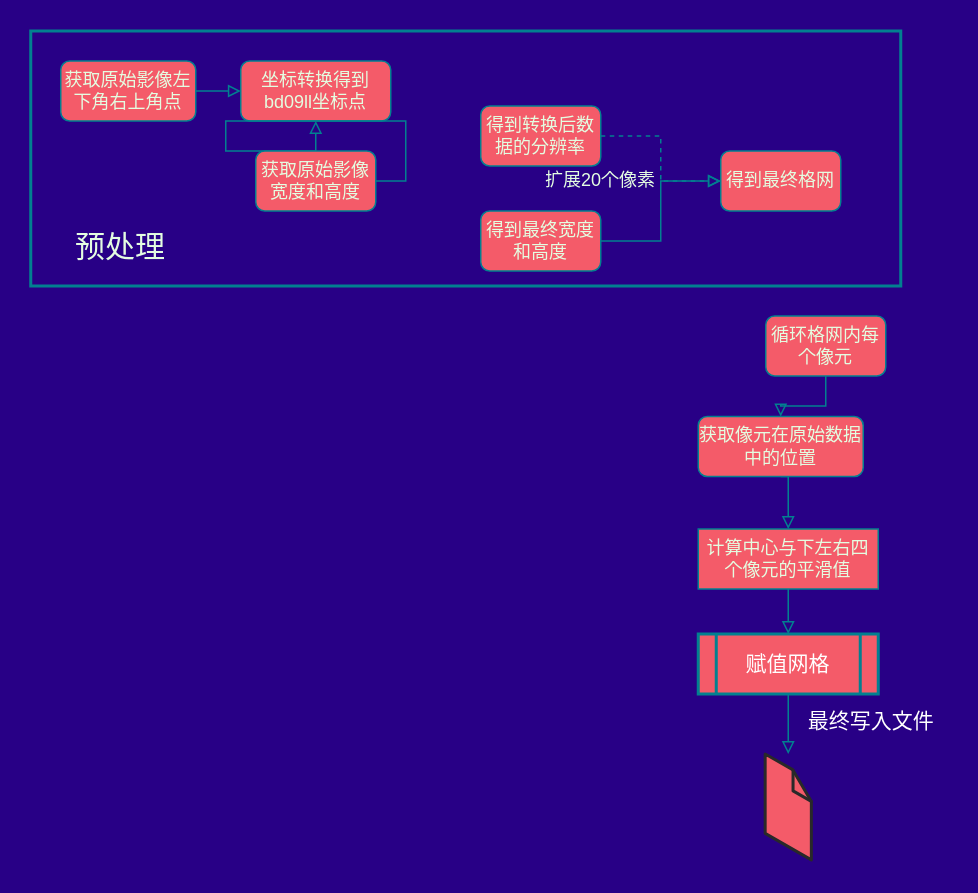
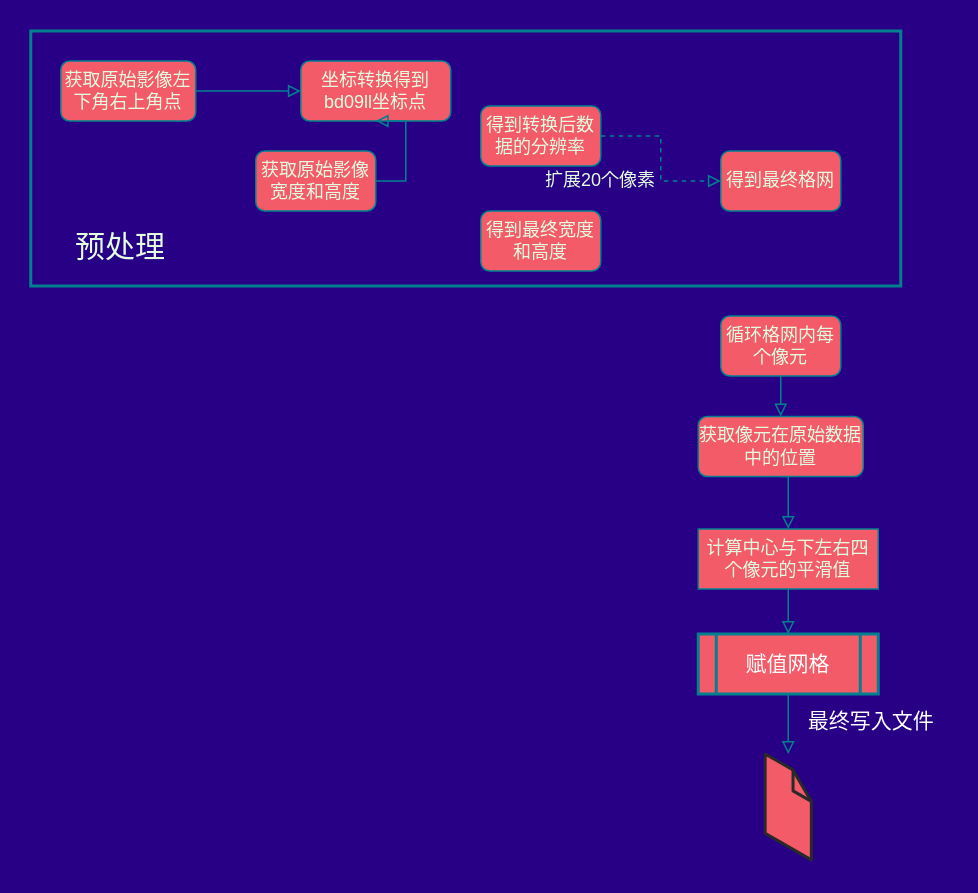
  <mxCell id="0" />
  <mxCell id="1" parent="0" />
  <mxCell id="2" value="" style="rounded=0;whiteSpace=wrap;html=1;sketch=0;strokeColor=#028090;fontColor=#E4FDE1;fillColor=none;strokeWidth=2;" vertex="1" parent="1"><mxGeometry x="20" y="20" width="580" height="170" as="geometry" /></mxCell>
  <mxCell id="3" style="edgeStyle=orthogonalEdgeStyle;rounded=0;orthogonalLoop=1;jettySize=auto;html=1;exitX=1;exitY=0.5;exitDx=0;exitDy=0;entryX=0;entryY=0.5;entryDx=0;entryDy=0;labelBackgroundColor=#114B5F;endArrow=block;endFill=0;strokeColor=#028090;fontColor=#E4FDE1;" edge="1" parent="1" source="4" target="5"><mxGeometry relative="1" as="geometry" /></mxCell>
  <mxCell id="4" value="获取原始影像左下角右上角点" style="rounded=1;whiteSpace=wrap;html=1;fontColor=#E4FDE1;fillColor=#F45B69;strokeColor=#028090;" vertex="1" parent="1"><mxGeometry x="40" y="40" width="90" height="40" as="geometry" /></mxCell>
- <mxCell id="5" value="坐标转换得到bd09ll坐标点" style="rounded=1;whiteSpace=wrap;html=1;fontColor=#E4FDE1;fillColor=#F45B69;strokeColor=#028090;" vertex="1" parent="1"><mxGeometry x="160" y="40" width="100" height="40" as="geometry" /></mxCell>
+ <mxCell id="5" value="坐标转换得到bd09ll坐标点" style="rounded=1;whiteSpace=wrap;html=1;fontColor=#E4FDE1;fillColor=#F45B69;strokeColor=#028090;" vertex="1" parent="1"><mxGeometry x="200" y="40" width="100" height="40" as="geometry" /></mxCell>
  <mxCell id="6" style="edgeStyle=orthogonalEdgeStyle;rounded=0;orthogonalLoop=1;jettySize=auto;html=1;exitX=1;exitY=0.5;exitDx=0;exitDy=0;labelBackgroundColor=#114B5F;endArrow=block;endFill=0;strokeColor=#028090;fontColor=#E4FDE1;" edge="1" parent="1" source="7" target="5"><mxGeometry relative="1" as="geometry" /></mxCell>
  <mxCell id="7" value="获取原始影像宽度和高度" style="rounded=1;whiteSpace=wrap;html=1;fontColor=#E4FDE1;fillColor=#F45B69;strokeColor=#028090;" vertex="1" parent="1"><mxGeometry x="170" y="100" width="80" height="40" as="geometry" /></mxCell>
  <mxCell id="8" style="edgeStyle=orthogonalEdgeStyle;rounded=0;orthogonalLoop=1;jettySize=auto;html=1;exitX=1;exitY=0.5;exitDx=0;exitDy=0;entryX=0;entryY=0.5;entryDx=0;entryDy=0;labelBackgroundColor=#114B5F;endArrow=block;endFill=0;strokeColor=#028090;fontColor=#E4FDE1;dashed=1;" edge="1" parent="1" source="9" target="13"><mxGeometry relative="1" as="geometry" /></mxCell>
  <mxCell id="9" value="得到转换后数据的分辨率" style="rounded=1;whiteSpace=wrap;html=1;fontColor=#E4FDE1;fillColor=#F45B69;strokeColor=#028090;" vertex="1" parent="1"><mxGeometry x="320" y="70" width="80" height="40" as="geometry" /></mxCell>
- <mxCell id="10" style="edgeStyle=orthogonalEdgeStyle;rounded=0;orthogonalLoop=1;jettySize=auto;html=1;exitX=1;exitY=0.5;exitDx=0;exitDy=0;entryX=0;entryY=0.5;entryDx=0;entryDy=0;labelBackgroundColor=#114B5F;endArrow=block;endFill=0;strokeColor=#028090;fontColor=#E4FDE1;" edge="1" parent="1" source="11" target="13"><mxGeometry relative="1" as="geometry" /></mxCell>
  <mxCell id="11" value="得到最终宽度和高度" style="rounded=1;whiteSpace=wrap;html=1;fontColor=#E4FDE1;fillColor=#F45B69;strokeColor=#028090;" vertex="1" parent="1"><mxGeometry x="320" y="140" width="80" height="40" as="geometry" /></mxCell>
  <mxCell id="12" value="扩展20个像素" style="text;html=1;strokeColor=none;fillColor=none;align=center;verticalAlign=middle;whiteSpace=wrap;rounded=0;sketch=0;fontColor=#E4FDE1;" vertex="1" parent="1"><mxGeometry x="360" y="110" width="80" height="20" as="geometry" /></mxCell>
  <mxCell id="13" value="得到最终格网" style="rounded=1;whiteSpace=wrap;html=1;fontColor=#E4FDE1;fillColor=#F45B69;strokeColor=#028090;" vertex="1" parent="1"><mxGeometry x="480" y="100" width="80" height="40" as="geometry" /></mxCell>
  <mxCell id="14" style="edgeStyle=orthogonalEdgeStyle;rounded=0;orthogonalLoop=1;jettySize=auto;html=1;exitX=0.5;exitY=1;exitDx=0;exitDy=0;entryX=0.5;entryY=0;entryDx=0;entryDy=0;labelBackgroundColor=#114B5F;endArrow=block;endFill=0;strokeColor=#028090;fontSize=20;fontColor=#E4FDE1;" edge="1" parent="1" source="15" target="18"><mxGeometry relative="1" as="geometry" /></mxCell>
- <mxCell id="15" value="循环格网内每个像元" style="rounded=1;whiteSpace=wrap;html=1;fontColor=#E4FDE1;fillColor=#F45B69;strokeColor=#028090;" vertex="1" parent="1"><mxGeometry x="510" y="210" width="80" height="40" as="geometry" /></mxCell>
+ <mxCell id="15" value="循环格网内每个像元" style="rounded=1;whiteSpace=wrap;html=1;fontColor=#E4FDE1;fillColor=#F45B69;strokeColor=#028090;" vertex="1" parent="1"><mxGeometry x="480" y="210" width="80" height="40" as="geometry" /></mxCell>
  <mxCell id="16" value="预处理" style="text;html=1;strokeColor=none;fillColor=none;align=center;verticalAlign=middle;whiteSpace=wrap;rounded=0;sketch=0;fontColor=#E4FDE1;fontSize=20;" vertex="1" parent="1"><mxGeometry x="35" y="153" width="90" height="20" as="geometry" /></mxCell>
  <mxCell id="17" style="edgeStyle=orthogonalEdgeStyle;rounded=0;orthogonalLoop=1;jettySize=auto;html=1;exitX=0.5;exitY=1;exitDx=0;exitDy=0;entryX=0.5;entryY=0;entryDx=0;entryDy=0;labelBackgroundColor=#114B5F;endArrow=block;endFill=0;strokeColor=#028090;fontSize=14;fontColor=#E4FDE1;" edge="1" parent="1" source="18" target="20"><mxGeometry relative="1" as="geometry" /></mxCell>
  <mxCell id="18" value="获取像元在原始数据中的位置" style="rounded=1;whiteSpace=wrap;html=1;fontColor=#E4FDE1;fillColor=#F45B69;strokeColor=#028090;" vertex="1" parent="1"><mxGeometry x="465" y="277" width="110" height="40" as="geometry" /></mxCell>
  <mxCell id="19" style="edgeStyle=orthogonalEdgeStyle;rounded=0;orthogonalLoop=1;jettySize=auto;html=1;exitX=0.5;exitY=1;exitDx=0;exitDy=0;entryX=0.5;entryY=0;entryDx=0;entryDy=0;labelBackgroundColor=#114B5F;endArrow=block;endFill=0;strokeColor=#028090;fontSize=14;fontColor=#FFFFFF;" edge="1" parent="1" source="20" target="22"><mxGeometry relative="1" as="geometry" /></mxCell>
  <mxCell id="20" value="计算中心与下左右四个像元的平滑值" style="whiteSpace=wrap;html=1;fontColor=#E4FDE1;fillColor=#F45B69;strokeColor=#028090;rounded=0;" vertex="1" parent="1"><mxGeometry x="465" y="352" width="120" height="40" as="geometry" /></mxCell>
  <mxCell id="21" style="edgeStyle=orthogonalEdgeStyle;rounded=0;orthogonalLoop=1;jettySize=auto;html=1;exitX=0.5;exitY=1;exitDx=0;exitDy=0;labelBackgroundColor=#114B5F;endArrow=block;endFill=0;strokeColor=#028090;fontSize=14;fontColor=#FFFFFF;" edge="1" parent="1" source="22" target="23"><mxGeometry relative="1" as="geometry" /></mxCell>
  <mxCell id="22" value="赋值网格" style="shape=process;whiteSpace=wrap;html=1;backgroundOutline=1;rounded=0;sketch=0;strokeWidth=2;fontSize=14;fillColor=#F45B69;strokeColor=#028090;fontColor=#FFFFFF;" vertex="1" parent="1"><mxGeometry x="465" y="422" width="120" height="40" as="geometry" /></mxCell>
  <mxCell id="23" value="" style="verticalLabelPosition=bottom;html=1;verticalAlign=top;strokeWidth=1;align=center;outlineConnect=0;dashed=0;outlineConnect=0;shape=mxgraph.aws3d.file;aspect=fixed;strokeColor=#292929;rounded=0;sketch=0;fillColor=#F45B69;fontSize=14;fontColor=#FFFFFF;" vertex="1" parent="1"><mxGeometry x="509.6" y="502" width="30.8" height="70.6" as="geometry" /></mxCell>
  <mxCell id="24" value="最终写入文件" style="text;html=1;align=center;verticalAlign=middle;resizable=0;points=[];autosize=1;fontSize=14;fontColor=#FFFFFF;" vertex="1" parent="1"><mxGeometry x="530" y="470" width="100" height="20" as="geometry" /></mxCell>
